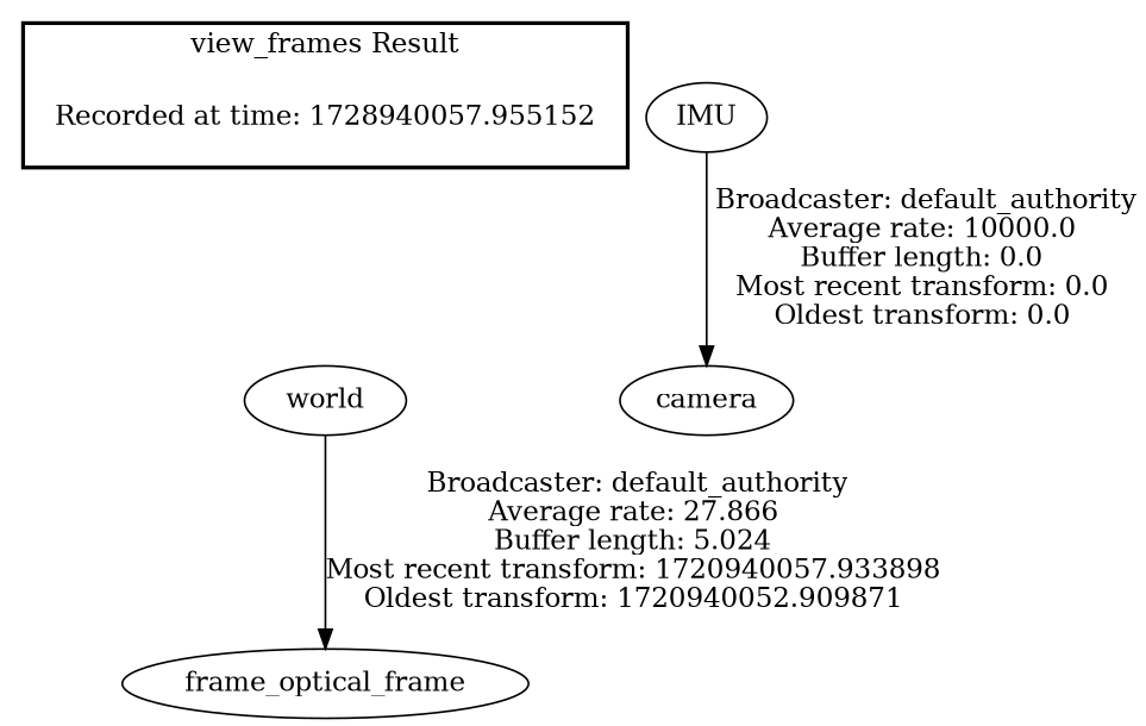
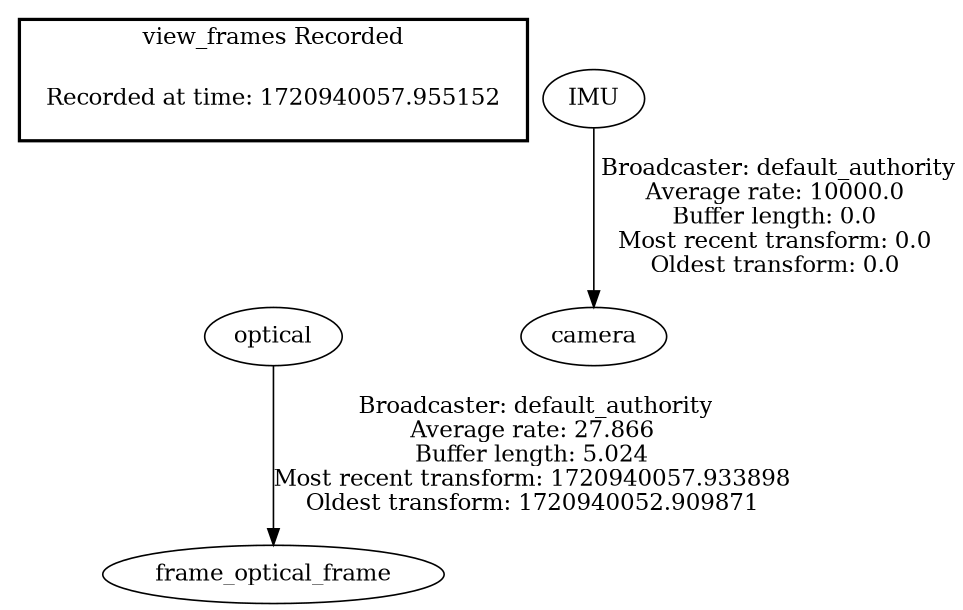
  digraph {
-   "Recorded at time: 1720940057.955152" [shape=plaintext label="Recorded at time: 1728940057.955152"]
-   world
+   "Recorded at time: 1720940057.955152" [shape=plaintext]
+   world [label=optical]
    IMU
    camera
    n5 [label=frame_optical_frame]
    subgraph cluster_1 {
      color=black
-     label="view_frames Result"
+     label="view_frames Recorded"
      style=bold
      "Recorded at time: 1720940057.955152"
    }
    "Recorded at time: 1720940057.955152" -> world [style=invis]
    world -> n5 [label=" Broadcaster: default_authority\nAverage rate: 27.866\nBuffer length: 5.024\nMost recent transform: 1720940057.933898\nOldest transform: 1720940052.909871\n"]
    IMU -> camera [label=" Broadcaster: default_authority\nAverage rate: 10000.0\nBuffer length: 0.0\nMost recent transform: 0.0\nOldest transform: 0.0\n"]
  }
